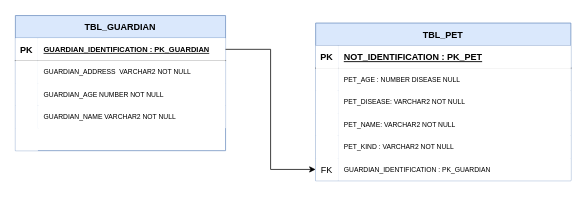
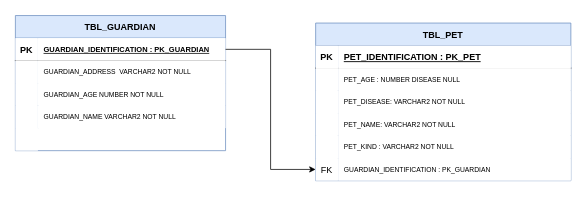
  <mxCell id="0" />
  <mxCell id="1" parent="0" />
  <mxCell id="2" value="TBL_PET" style="shape=table;startSize=30;container=1;collapsible=1;childLayout=tableLayout;fixedRows=1;rowLines=0;fontStyle=1;align=center;resizeLast=1;fillColor=#dae8fc;strokeColor=#6c8ebf;" parent="1" vertex="1"><mxGeometry x="420" y="30" width="340" height="210" as="geometry" /></mxCell>
  <mxCell id="3" value="" style="shape=partialRectangle;collapsible=0;dropTarget=0;pointerEvents=0;fillColor=none;points=[[0,0.5],[1,0.5]];portConstraint=eastwest;top=0;left=0;right=0;bottom=1;" parent="2" vertex="1"><mxGeometry y="30" width="340" height="30" as="geometry" /></mxCell>
  <mxCell id="4" value="PK" style="shape=partialRectangle;overflow=hidden;connectable=0;top=0;left=0;bottom=0;right=0;fontStyle=1;" parent="3" vertex="1"><mxGeometry width="30" height="30" as="geometry"><mxRectangle width="30" height="30" as="alternateBounds" /></mxGeometry></mxCell>
- <mxCell id="5" value="NOT_IDENTIFICATION : PK_PET" style="shape=partialRectangle;overflow=hidden;connectable=0;top=0;left=0;bottom=0;right=0;align=left;spacingLeft=6;fontStyle=5;" parent="3" vertex="1"><mxGeometry x="30" width="310" height="30" as="geometry"><mxRectangle width="310" height="30" as="alternateBounds" /></mxGeometry></mxCell>
+ <mxCell id="5" value="PET_IDENTIFICATION : PK_PET" style="shape=partialRectangle;overflow=hidden;connectable=0;top=0;left=0;bottom=0;right=0;align=left;spacingLeft=6;fontStyle=5;" parent="3" vertex="1"><mxGeometry x="30" width="310" height="30" as="geometry"><mxRectangle width="310" height="30" as="alternateBounds" /></mxGeometry></mxCell>
  <mxCell id="6" value="" style="shape=partialRectangle;collapsible=0;dropTarget=0;pointerEvents=0;fillColor=none;points=[[0,0.5],[1,0.5]];portConstraint=eastwest;top=0;left=0;right=0;bottom=0;" parent="2" vertex="1"><mxGeometry y="60" width="340" height="30" as="geometry" /></mxCell>
  <mxCell id="7" value="" style="shape=partialRectangle;overflow=hidden;connectable=0;top=0;left=0;bottom=0;right=0;" parent="6" vertex="1"><mxGeometry width="30" height="30" as="geometry"><mxRectangle width="30" height="30" as="alternateBounds" /></mxGeometry></mxCell>
  <mxCell id="8" value="PET_AGE : NUMBER DISEASE NULL" style="shape=partialRectangle;overflow=hidden;connectable=0;top=0;left=0;bottom=0;right=0;align=left;spacingLeft=6;fontSize=9;" parent="6" vertex="1"><mxGeometry x="30" width="310" height="30" as="geometry"><mxRectangle width="310" height="30" as="alternateBounds" /></mxGeometry></mxCell>
  <mxCell id="9" value="" style="shape=partialRectangle;collapsible=0;dropTarget=0;pointerEvents=0;fillColor=none;points=[[0,0.5],[1,0.5]];portConstraint=eastwest;top=0;left=0;right=0;bottom=0;" vertex="1" parent="2"><mxGeometry y="90" width="340" height="30" as="geometry" /></mxCell>
  <mxCell id="10" value="" style="shape=partialRectangle;overflow=hidden;connectable=0;top=0;left=0;bottom=0;right=0;" vertex="1" parent="9"><mxGeometry width="30" height="30" as="geometry"><mxRectangle width="30" height="30" as="alternateBounds" /></mxGeometry></mxCell>
  <mxCell id="11" value="PET_DISEASE: VARCHAR2 NOT NULL" style="shape=partialRectangle;overflow=hidden;connectable=0;top=0;left=0;bottom=0;right=0;align=left;spacingLeft=6;fontSize=9;" vertex="1" parent="9"><mxGeometry x="30" width="310" height="30" as="geometry"><mxRectangle width="310" height="30" as="alternateBounds" /></mxGeometry></mxCell>
  <mxCell id="12" value="" style="shape=partialRectangle;collapsible=0;dropTarget=0;pointerEvents=0;fillColor=none;points=[[0,0.5],[1,0.5]];portConstraint=eastwest;top=0;left=0;right=0;bottom=0;" vertex="1" parent="2"><mxGeometry y="120" width="340" height="30" as="geometry" /></mxCell>
  <mxCell id="13" value="" style="shape=partialRectangle;overflow=hidden;connectable=0;top=0;left=0;bottom=0;right=0;" vertex="1" parent="12"><mxGeometry width="30" height="30" as="geometry"><mxRectangle width="30" height="30" as="alternateBounds" /></mxGeometry></mxCell>
  <mxCell id="14" value="PET_NAME: VARCHAR2 NOT NULL" style="shape=partialRectangle;overflow=hidden;connectable=0;top=0;left=0;bottom=0;right=0;align=left;spacingLeft=6;fontSize=9;" vertex="1" parent="12"><mxGeometry x="30" width="310" height="30" as="geometry"><mxRectangle width="310" height="30" as="alternateBounds" /></mxGeometry></mxCell>
  <mxCell id="15" value="" style="shape=partialRectangle;collapsible=0;dropTarget=0;pointerEvents=0;fillColor=none;points=[[0,0.5],[1,0.5]];portConstraint=eastwest;top=0;left=0;right=0;bottom=0;" vertex="1" parent="2"><mxGeometry y="150" width="340" height="30" as="geometry" /></mxCell>
  <mxCell id="16" value="" style="shape=partialRectangle;overflow=hidden;connectable=0;top=0;left=0;bottom=0;right=0;" vertex="1" parent="15"><mxGeometry width="30" height="30" as="geometry"><mxRectangle width="30" height="30" as="alternateBounds" /></mxGeometry></mxCell>
  <mxCell id="17" value="PET_KIND : VARCHAR2 NOT NULL" style="shape=partialRectangle;overflow=hidden;connectable=0;top=0;left=0;bottom=0;right=0;align=left;spacingLeft=6;fontSize=9;" vertex="1" parent="15"><mxGeometry x="30" width="310" height="30" as="geometry"><mxRectangle width="310" height="30" as="alternateBounds" /></mxGeometry></mxCell>
  <mxCell id="18" value="" style="shape=partialRectangle;collapsible=0;dropTarget=0;pointerEvents=0;fillColor=none;points=[[0,0.5],[1,0.5]];portConstraint=eastwest;top=0;left=0;right=0;bottom=0;" vertex="1" parent="2"><mxGeometry y="180" width="340" height="30" as="geometry" /></mxCell>
  <mxCell id="19" value="FK" style="shape=partialRectangle;overflow=hidden;connectable=0;top=0;left=0;bottom=0;right=0;" vertex="1" parent="18"><mxGeometry width="30" height="30" as="geometry"><mxRectangle width="30" height="30" as="alternateBounds" /></mxGeometry></mxCell>
  <mxCell id="20" value="GUARDIAN_IDENTIFICATION : PK_GUARDIAN" style="shape=partialRectangle;overflow=hidden;connectable=0;top=0;left=0;bottom=0;right=0;align=left;spacingLeft=6;fontSize=9;" vertex="1" parent="18"><mxGeometry x="30" width="310" height="30" as="geometry"><mxRectangle width="310" height="30" as="alternateBounds" /></mxGeometry></mxCell>
  <mxCell id="21" value="TBL_GUARDIAN" style="shape=table;startSize=30;container=1;collapsible=1;childLayout=tableLayout;fixedRows=1;rowLines=0;fontStyle=1;align=center;resizeLast=1;fillColor=#dae8fc;strokeColor=#6c8ebf;" parent="1" vertex="1"><mxGeometry x="20" y="20" width="280" height="180" as="geometry" /></mxCell>
  <mxCell id="22" value="" style="shape=partialRectangle;collapsible=0;dropTarget=0;pointerEvents=0;fillColor=none;points=[[0,0.5],[1,0.5]];portConstraint=eastwest;top=0;left=0;right=0;bottom=1;" vertex="1" parent="21"><mxGeometry y="30" width="280" height="30" as="geometry" /></mxCell>
  <mxCell id="23" value="PK" style="shape=partialRectangle;overflow=hidden;connectable=0;top=0;left=0;bottom=0;right=0;fontStyle=1;" vertex="1" parent="22"><mxGeometry width="30" height="30" as="geometry"><mxRectangle width="30" height="30" as="alternateBounds" /></mxGeometry></mxCell>
  <mxCell id="24" value="GUARDIAN_IDENTIFICATION : PK_GUARDIAN" style="shape=partialRectangle;overflow=hidden;connectable=0;top=0;left=0;bottom=0;right=0;align=left;spacingLeft=6;fontStyle=5;fontSize=10;" vertex="1" parent="22"><mxGeometry x="30" width="250" height="30" as="geometry"><mxRectangle width="250" height="30" as="alternateBounds" /></mxGeometry></mxCell>
  <mxCell id="25" value="" style="shape=partialRectangle;collapsible=0;dropTarget=0;pointerEvents=0;fillColor=none;points=[[0,0.5],[1,0.5]];portConstraint=eastwest;top=0;left=0;right=0;bottom=0;fontSize=10;" vertex="1" parent="21"><mxGeometry y="60" width="280" height="30" as="geometry" /></mxCell>
  <mxCell id="26" value="" style="shape=partialRectangle;overflow=hidden;connectable=0;top=0;left=0;bottom=0;right=0;" vertex="1" parent="25"><mxGeometry width="30" height="30" as="geometry"><mxRectangle width="30" height="30" as="alternateBounds" /></mxGeometry></mxCell>
  <mxCell id="27" value="GUARDIAN_ADDRESS  VARCHAR2 NOT NULL" style="shape=partialRectangle;overflow=hidden;connectable=0;top=0;left=0;bottom=0;right=0;align=left;spacingLeft=6;fontSize=9;" vertex="1" parent="25"><mxGeometry x="30" width="250" height="30" as="geometry"><mxRectangle width="250" height="30" as="alternateBounds" /></mxGeometry></mxCell>
  <mxCell id="28" value="" style="shape=partialRectangle;collapsible=0;dropTarget=0;pointerEvents=0;fillColor=none;points=[[0,0.5],[1,0.5]];portConstraint=eastwest;top=0;left=0;right=0;bottom=0;" vertex="1" parent="21"><mxGeometry y="90" width="280" height="30" as="geometry" /></mxCell>
  <mxCell id="29" value="" style="shape=partialRectangle;overflow=hidden;connectable=0;top=0;left=0;bottom=0;right=0;" vertex="1" parent="28"><mxGeometry width="30" height="30" as="geometry"><mxRectangle width="30" height="30" as="alternateBounds" /></mxGeometry></mxCell>
  <mxCell id="30" value="GUARDIAN_AGE NUMBER NOT NULL" style="shape=partialRectangle;overflow=hidden;connectable=0;top=0;left=0;bottom=0;right=0;align=left;spacingLeft=6;fontSize=9;" vertex="1" parent="28"><mxGeometry x="30" width="250" height="30" as="geometry"><mxRectangle width="250" height="30" as="alternateBounds" /></mxGeometry></mxCell>
  <mxCell id="31" value="" style="shape=partialRectangle;collapsible=0;dropTarget=0;pointerEvents=0;fillColor=none;points=[[0,0.5],[1,0.5]];portConstraint=eastwest;top=0;left=0;right=0;bottom=0;" vertex="1" parent="21"><mxGeometry y="120" width="280" height="30" as="geometry" /></mxCell>
  <mxCell id="32" value="" style="shape=partialRectangle;overflow=hidden;connectable=0;top=0;left=0;bottom=0;right=0;" vertex="1" parent="31"><mxGeometry width="30" height="30" as="geometry"><mxRectangle width="30" height="30" as="alternateBounds" /></mxGeometry></mxCell>
  <mxCell id="33" value="GUARDIAN_NAME VARCHAR2 NOT NULL" style="shape=partialRectangle;overflow=hidden;connectable=0;top=0;left=0;bottom=0;right=0;align=left;spacingLeft=6;fontSize=9;" vertex="1" parent="31"><mxGeometry x="30" width="250" height="30" as="geometry"><mxRectangle width="250" height="30" as="alternateBounds" /></mxGeometry></mxCell>
  <mxCell id="34" value="" style="shape=partialRectangle;collapsible=0;dropTarget=0;pointerEvents=0;fillColor=none;points=[[0,0.5],[1,0.5]];portConstraint=eastwest;top=0;left=0;right=0;bottom=0;" vertex="1" parent="21"><mxGeometry y="150" width="280" height="30" as="geometry" /></mxCell>
  <mxCell id="35" value="" style="shape=partialRectangle;overflow=hidden;connectable=0;top=0;left=0;bottom=0;right=0;" vertex="1" parent="34"><mxGeometry width="30" height="30" as="geometry"><mxRectangle width="30" height="30" as="alternateBounds" /></mxGeometry></mxCell>
  <mxCell id="36" style="edgeStyle=orthogonalEdgeStyle;rounded=0;orthogonalLoop=1;jettySize=auto;html=1;entryX=0;entryY=0.5;entryDx=0;entryDy=0;fontSize=10;" edge="1" parent="1" source="22" target="18"><mxGeometry relative="1" as="geometry" /></mxCell>
